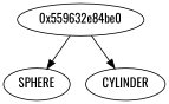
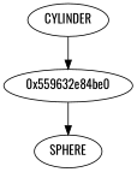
  digraph {
    fontname=Oswald
    node [fontname=Oswald]
    edge [fontname=Oswald]
    n1 [label="0x559632e84be0"]
    n2 [label=SPHERE]
    n3 [label=CYLINDER]
    n1 -> n2
-   n1 -> n3
+   n3 -> n1
  }
